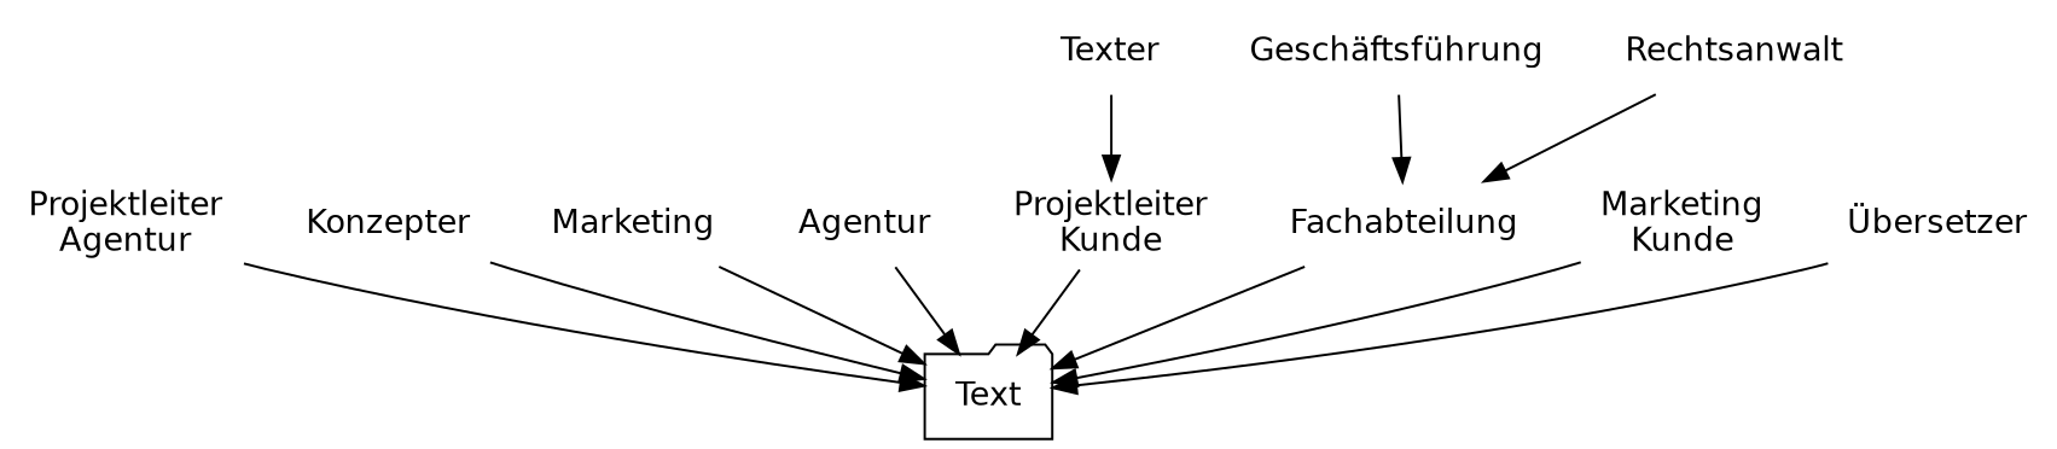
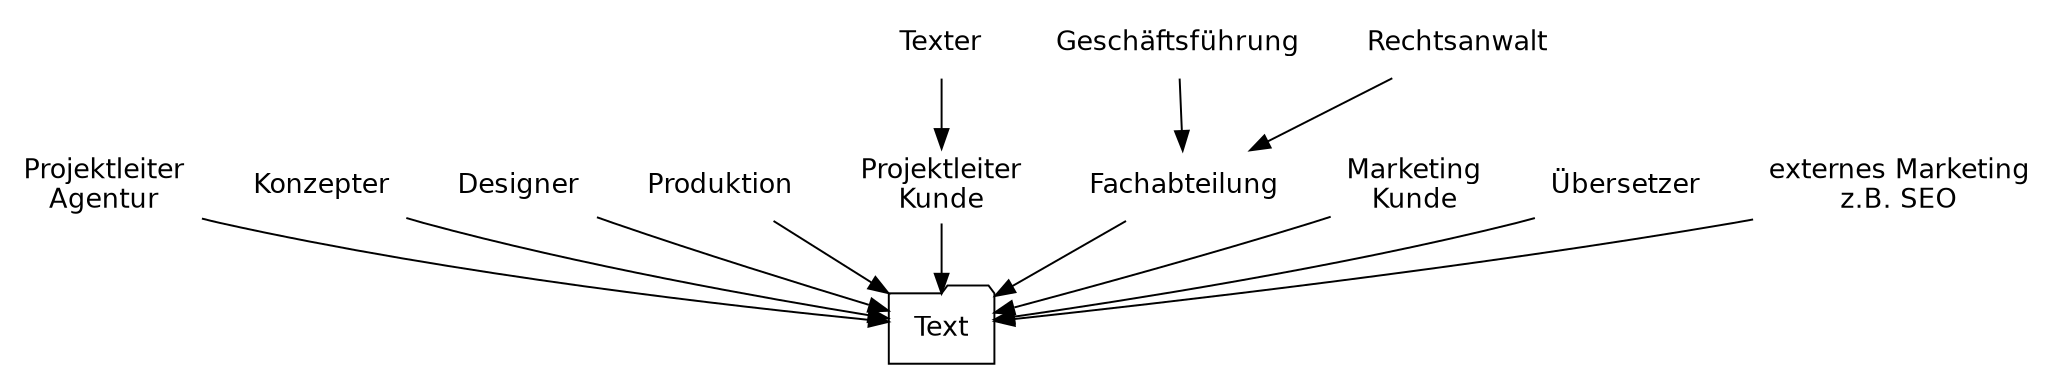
  digraph {
    fontcolor=gray50
    fontname="DejaVu Sans"
    fontsize=10
    labelfloat=True
    labelloc=bottom
    rankdir=TB
    node [fontname="DejaVu Sans" shape=none]
    edge [fontname="DejaVu Sans"]
    Text [shape=folder]
    n2 [label="Projektleiter\nAgentur"]
    Konzepter
-   Designer [label=Marketing]
-   Produktion [label=Agentur]
+   Designer
+   Produktion
    n6 [label="Projektleiter\nKunde"]
    Fachabteilung
    n8 [label="Geschäftsführung"]
    n9 [label="Marketing\nKunde"]
    Texter
    n11 [label="Übersetzer"]
    Rechtsanwalt
+   n13 [label="externes Marketing\nz.B. SEO"]
    n2 -> Text
    Konzepter -> Text
    Designer -> Text
    Produktion -> Text
    n6 -> Text
    Fachabteilung -> Text
    n8 -> Fachabteilung
    n9 -> Text
    Texter -> n6
    n11 -> Text
    Rechtsanwalt -> Fachabteilung
+   n13 -> Text
  }
